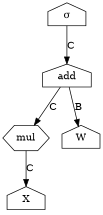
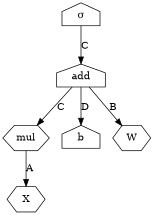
  digraph {
    node [shape=house]
    "σ"
    add
    mul [shape=hexagon]
-   W
-   X
+   b
+   W [shape=hexagon]
+   X [shape=hexagon]
    "σ" -> add [label=C]
    add -> mul [label=C]
+   add -> b [label=D]
    add -> W [label=B]
-   mul -> X [label=C]
+   mul -> X [label=A]
  }
